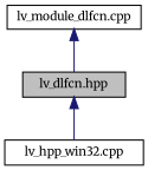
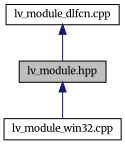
  digraph {
    fontname=Merriweather
    node [color=black fillcolor=white fontname=Merriweather fontsize=10 shape=record style=filled]
    edge [color=midnightblue dir=back fontname=Merriweather fontsize=10 labelfontname=Helvetica labelfontsize=10 style=solid]
-   n1 [fillcolor=grey75 fontcolor=black height=0.2 label="lv_dlfcn.hpp" width=0.4]
-   n2 [height=0.2 label="lv_hpp_win32.cpp" width=0.4]
+   n1 [fillcolor=grey75 fontcolor=black height=0.2 label="lv_module.hpp" width=0.4]
+   n2 [height=0.2 label="lv_module_win32.cpp" width=0.4]
    n3 [height=0.2 label="lv_module_dlfcn.cpp" width=0.4]
    n1 -> n2
    n3 -> n1
  }
